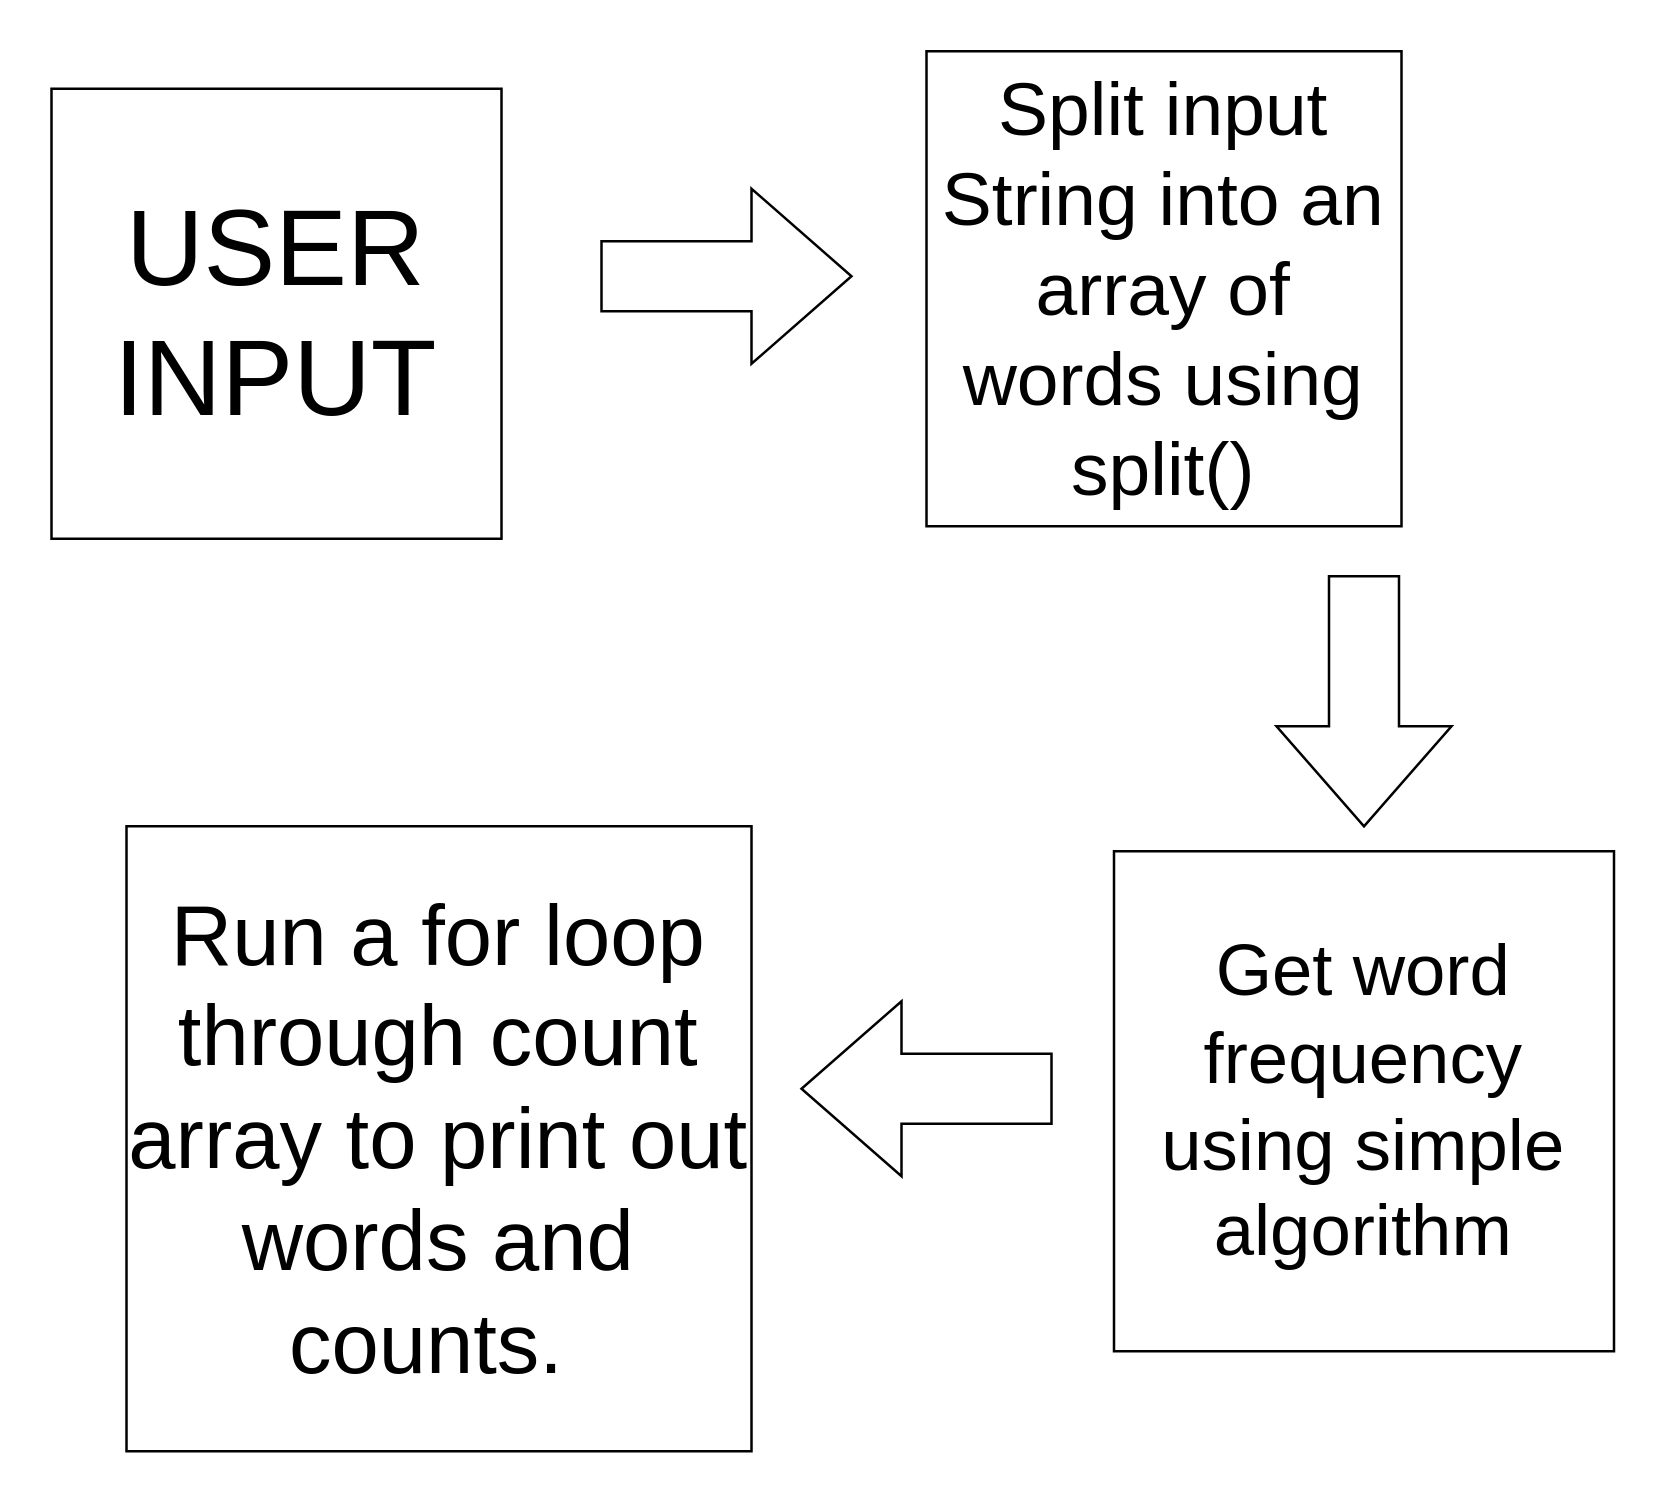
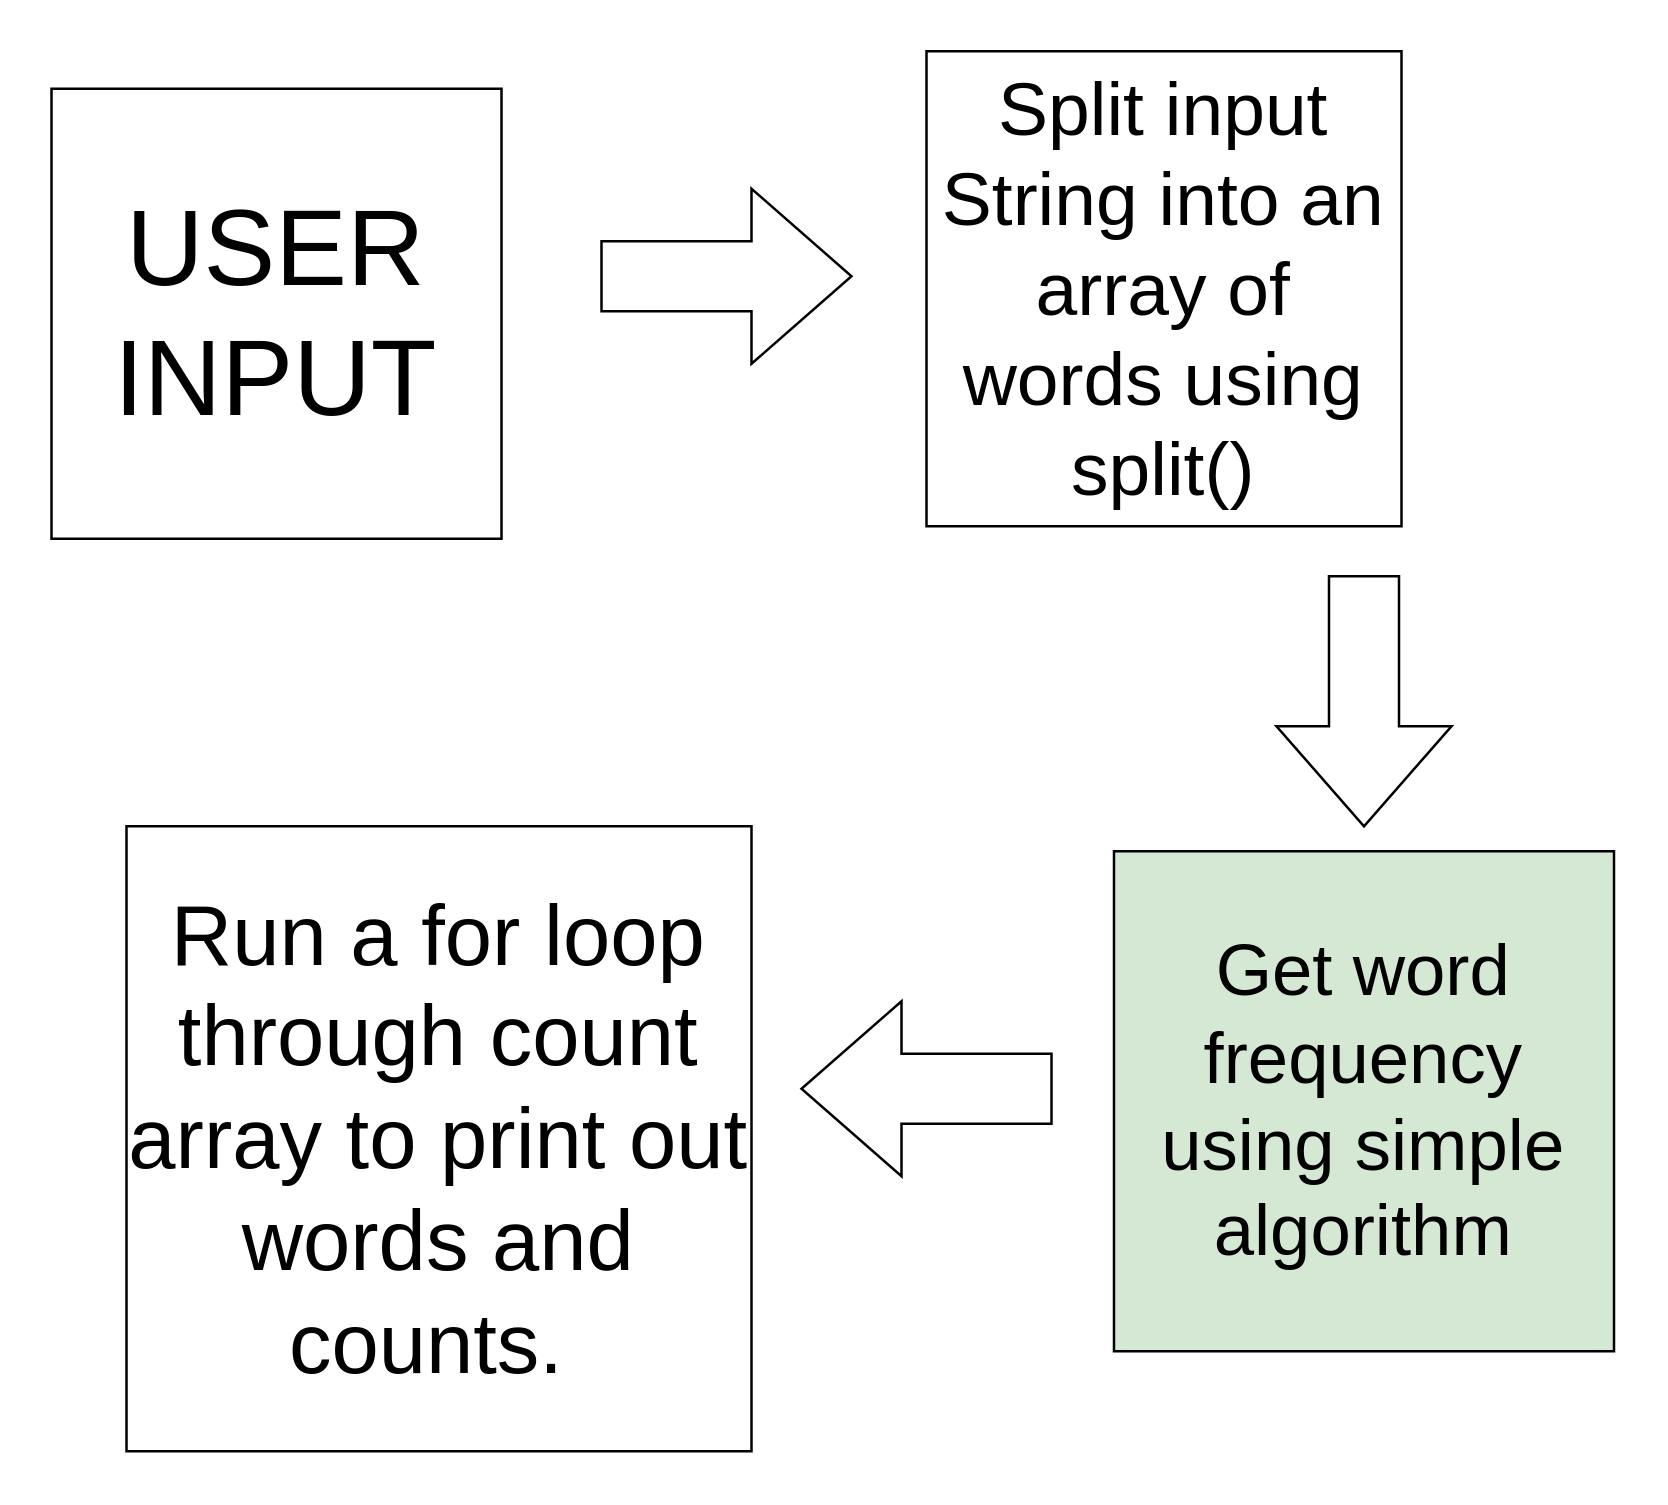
  <mxCell id="0" />
  <mxCell id="1" parent="0" />
  <mxCell id="2" value="&lt;font style=&quot;font-size: 43px;&quot;&gt;USER INPUT&lt;/font&gt;" style="whiteSpace=wrap;html=1;aspect=fixed;" vertex="1" parent="1"><mxGeometry x="20" y="35" width="180" height="180" as="geometry" /></mxCell>
  <mxCell id="3" value="" style="html=1;shadow=0;dashed=0;align=center;verticalAlign=middle;shape=mxgraph.arrows2.arrow;dy=0.6;dx=40;notch=0;" vertex="1" parent="1"><mxGeometry x="240" y="75" width="100" height="70" as="geometry" /></mxCell>
  <mxCell id="4" value="&lt;font style=&quot;font-size: 30px;&quot;&gt;Split input String into an array of words using split()&lt;/font&gt;" style="whiteSpace=wrap;html=1;aspect=fixed;" vertex="1" parent="1"><mxGeometry x="370" y="20" width="190" height="190" as="geometry" /></mxCell>
  <mxCell id="5" value="" style="html=1;shadow=0;dashed=0;align=center;verticalAlign=middle;shape=mxgraph.arrows2.arrow;dy=0.6;dx=40;direction=south;notch=0;" vertex="1" parent="1"><mxGeometry x="510" y="230" width="70" height="100" as="geometry" /></mxCell>
- <mxCell id="6" value="&lt;font style=&quot;font-size: 29px;&quot;&gt;Get word frequency using simple algorithm&lt;/font&gt;" style="whiteSpace=wrap;html=1;aspect=fixed;" vertex="1" parent="1"><mxGeometry x="445" y="340" width="200" height="200" as="geometry" /></mxCell>
+ <mxCell id="6" value="&lt;font style=&quot;font-size: 29px;&quot;&gt;Get word frequency using simple algorithm&lt;/font&gt;" style="whiteSpace=wrap;html=1;aspect=fixed;fillColor=#d5e8d4;" vertex="1" parent="1"><mxGeometry x="445" y="340" width="200" height="200" as="geometry" /></mxCell>
  <mxCell id="7" value="" style="html=1;shadow=0;dashed=0;align=center;verticalAlign=middle;shape=mxgraph.arrows2.arrow;dy=0.6;dx=40;flipH=1;notch=0;" vertex="1" parent="1"><mxGeometry x="320" y="400" width="100" height="70" as="geometry" /></mxCell>
  <mxCell id="8" value="&lt;font style=&quot;font-size: 34px;&quot;&gt;Run a for loop through count array to print out words and counts.&amp;nbsp;&lt;/font&gt;" style="whiteSpace=wrap;html=1;aspect=fixed;" vertex="1" parent="1"><mxGeometry x="50" y="330" width="250" height="250" as="geometry" /></mxCell>
